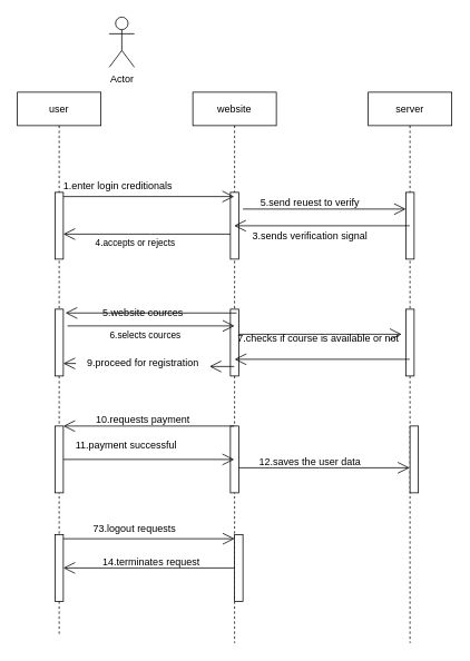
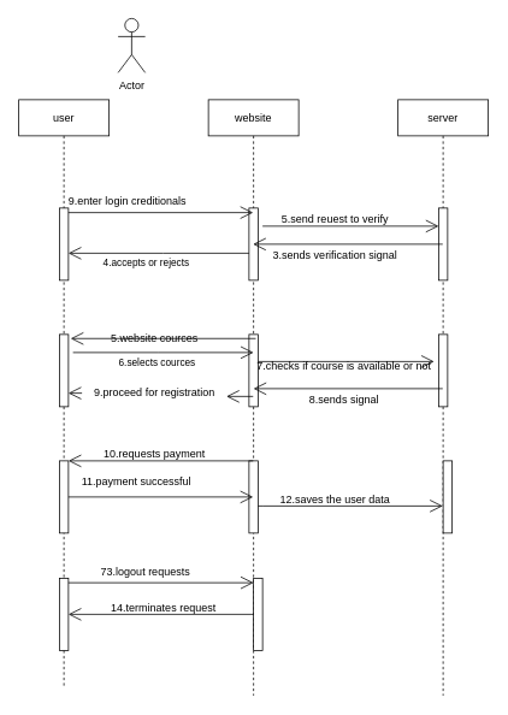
  <mxCell id="0" />
  <mxCell id="1" parent="0" />
  <mxCell id="2" value="Actor" style="shape=umlActor;verticalLabelPosition=bottom;verticalAlign=top;html=1;" vertex="1" parent="1"><mxGeometry x="130" y="20" width="30" height="60" as="geometry" /></mxCell>
  <mxCell id="3" value="user" style="shape=umlLifeline;perimeter=lifelinePerimeter;whiteSpace=wrap;html=1;container=1;dropTarget=0;collapsible=0;recursiveResize=0;outlineConnect=0;portConstraint=eastwest;newEdgeStyle={&quot;curved&quot;:0,&quot;rounded&quot;:0};" vertex="1" parent="1"><mxGeometry x="20" y="110" width="100" height="650" as="geometry" /></mxCell>
  <mxCell id="4" value="" style="html=1;points=[[0,0,0,0,5],[0,1,0,0,-5],[1,0,0,0,5],[1,1,0,0,-5]];perimeter=orthogonalPerimeter;outlineConnect=0;targetShapes=umlLifeline;portConstraint=eastwest;newEdgeStyle={&quot;curved&quot;:0,&quot;rounded&quot;:0};" vertex="1" parent="3"><mxGeometry x="45" y="120" width="10" height="80" as="geometry" /></mxCell>
  <mxCell id="5" value="" style="html=1;points=[[0,0,0,0,5],[0,1,0,0,-5],[1,0,0,0,5],[1,1,0,0,-5]];perimeter=orthogonalPerimeter;outlineConnect=0;targetShapes=umlLifeline;portConstraint=eastwest;newEdgeStyle={&quot;curved&quot;:0,&quot;rounded&quot;:0};" vertex="1" parent="3"><mxGeometry x="45" y="260" width="10" height="80" as="geometry" /></mxCell>
  <mxCell id="6" value="" style="html=1;points=[[0,0,0,0,5],[0,1,0,0,-5],[1,0,0,0,5],[1,1,0,0,-5]];perimeter=orthogonalPerimeter;outlineConnect=0;targetShapes=umlLifeline;portConstraint=eastwest;newEdgeStyle={&quot;curved&quot;:0,&quot;rounded&quot;:0};" vertex="1" parent="3"><mxGeometry x="45" y="400" width="10" height="80" as="geometry" /></mxCell>
  <mxCell id="7" value="" style="html=1;points=[[0,0,0,0,5],[0,1,0,0,-5],[1,0,0,0,5],[1,1,0,0,-5]];perimeter=orthogonalPerimeter;outlineConnect=0;targetShapes=umlLifeline;portConstraint=eastwest;newEdgeStyle={&quot;curved&quot;:0,&quot;rounded&quot;:0};" vertex="1" parent="3"><mxGeometry x="45" y="530" width="10" height="80" as="geometry" /></mxCell>
  <mxCell id="8" value="website" style="shape=umlLifeline;perimeter=lifelinePerimeter;whiteSpace=wrap;html=1;container=1;dropTarget=0;collapsible=0;recursiveResize=0;outlineConnect=0;portConstraint=eastwest;newEdgeStyle={&quot;curved&quot;:0,&quot;rounded&quot;:0};" vertex="1" parent="1"><mxGeometry x="230" y="110" width="100" height="660" as="geometry" /></mxCell>
  <mxCell id="9" value="" style="html=1;points=[[0,0,0,0,5],[0,1,0,0,-5],[1,0,0,0,5],[1,1,0,0,-5]];perimeter=orthogonalPerimeter;outlineConnect=0;targetShapes=umlLifeline;portConstraint=eastwest;newEdgeStyle={&quot;curved&quot;:0,&quot;rounded&quot;:0};" vertex="1" parent="8"><mxGeometry x="45" y="120" width="10" height="80" as="geometry" /></mxCell>
  <mxCell id="10" value="" style="html=1;points=[[0,0,0,0,5],[0,1,0,0,-5],[1,0,0,0,5],[1,1,0,0,-5]];perimeter=orthogonalPerimeter;outlineConnect=0;targetShapes=umlLifeline;portConstraint=eastwest;newEdgeStyle={&quot;curved&quot;:0,&quot;rounded&quot;:0};" vertex="1" parent="8"><mxGeometry x="45" y="260" width="10" height="80" as="geometry" /></mxCell>
  <mxCell id="11" value="" style="html=1;points=[[0,0,0,0,5],[0,1,0,0,-5],[1,0,0,0,5],[1,1,0,0,-5]];perimeter=orthogonalPerimeter;outlineConnect=0;targetShapes=umlLifeline;portConstraint=eastwest;newEdgeStyle={&quot;curved&quot;:0,&quot;rounded&quot;:0};" vertex="1" parent="8"><mxGeometry x="45" y="400" width="10" height="80" as="geometry" /></mxCell>
  <mxCell id="12" value="" style="html=1;points=[[0,0,0,0,5],[0,1,0,0,-5],[1,0,0,0,5],[1,1,0,0,-5]];perimeter=orthogonalPerimeter;outlineConnect=0;targetShapes=umlLifeline;portConstraint=eastwest;newEdgeStyle={&quot;curved&quot;:0,&quot;rounded&quot;:0};" vertex="1" parent="8"><mxGeometry x="50" y="530" width="10" height="80" as="geometry" /></mxCell>
  <mxCell id="13" value="server" style="shape=umlLifeline;perimeter=lifelinePerimeter;whiteSpace=wrap;html=1;container=1;dropTarget=0;collapsible=0;recursiveResize=0;outlineConnect=0;portConstraint=eastwest;newEdgeStyle={&quot;curved&quot;:0,&quot;rounded&quot;:0};" vertex="1" parent="1"><mxGeometry x="440" y="110" width="100" height="660" as="geometry" /></mxCell>
  <mxCell id="14" value="" style="html=1;points=[[0,0,0,0,5],[0,1,0,0,-5],[1,0,0,0,5],[1,1,0,0,-5]];perimeter=orthogonalPerimeter;outlineConnect=0;targetShapes=umlLifeline;portConstraint=eastwest;newEdgeStyle={&quot;curved&quot;:0,&quot;rounded&quot;:0};" vertex="1" parent="13"><mxGeometry x="45" y="120" width="10" height="80" as="geometry" /></mxCell>
  <mxCell id="15" value="" style="html=1;points=[[0,0,0,0,5],[0,1,0,0,-5],[1,0,0,0,5],[1,1,0,0,-5]];perimeter=orthogonalPerimeter;outlineConnect=0;targetShapes=umlLifeline;portConstraint=eastwest;newEdgeStyle={&quot;curved&quot;:0,&quot;rounded&quot;:0};" vertex="1" parent="13"><mxGeometry x="45" y="260" width="10" height="80" as="geometry" /></mxCell>
  <mxCell id="16" value="" style="html=1;points=[[0,0,0,0,5],[0,1,0,0,-5],[1,0,0,0,5],[1,1,0,0,-5]];perimeter=orthogonalPerimeter;outlineConnect=0;targetShapes=umlLifeline;portConstraint=eastwest;newEdgeStyle={&quot;curved&quot;:0,&quot;rounded&quot;:0};" vertex="1" parent="13"><mxGeometry x="50" y="400" width="10" height="80" as="geometry" /></mxCell>
  <mxCell id="17" value="" style="endArrow=open;endFill=1;endSize=12;html=1;rounded=0;exitX=1;exitY=0;exitDx=0;exitDy=5;exitPerimeter=0;" edge="1" parent="1" source="4" target="8"><mxGeometry width="160" relative="1" as="geometry"><mxPoint x="90" y="250" as="sourcePoint" /><mxPoint x="250" y="250" as="targetPoint" /></mxGeometry></mxCell>
  <mxCell id="18" value="" style="endArrow=open;endFill=1;endSize=12;html=1;rounded=0;" edge="1" parent="1"><mxGeometry width="160" relative="1" as="geometry"><mxPoint x="290" y="250" as="sourcePoint" /><mxPoint x="485" y="250" as="targetPoint" /><Array as="points"><mxPoint x="395" y="250" /></Array></mxGeometry></mxCell>
  <mxCell id="19" value="" style="endArrow=open;endFill=1;endSize=12;html=1;rounded=0;" edge="1" parent="1" source="9" target="4"><mxGeometry width="160" relative="1" as="geometry"><mxPoint x="120" y="280" as="sourcePoint" /><mxPoint x="325" y="280" as="targetPoint" /><Array as="points"><mxPoint x="180" y="280" /></Array></mxGeometry></mxCell>
  <mxCell id="20" value="4.accepts or rejects" style="edgeLabel;html=1;align=center;verticalAlign=middle;resizable=0;points=[];" vertex="1" connectable="0" parent="19"><mxGeometry x="0.27" y="4" relative="1" as="geometry"><mxPoint x="12" y="6" as="offset" /></mxGeometry></mxCell>
  <mxCell id="21" value="" style="endArrow=open;endFill=1;endSize=12;html=1;rounded=0;" edge="1" parent="1"><mxGeometry width="160" relative="1" as="geometry"><mxPoint x="489.5" y="270" as="sourcePoint" /><mxPoint x="279.5" y="270" as="targetPoint" /></mxGeometry></mxCell>
- <mxCell id="22" value="1.enter login creditionals" style="text;html=1;align=center;verticalAlign=middle;resizable=0;points=[];autosize=1;strokeColor=none;fillColor=none;" vertex="1" parent="1"><mxGeometry x="65" y="208" width="150" height="30" as="geometry" /></mxCell>
+ <mxCell id="22" value="9.enter login creditionals" style="text;html=1;align=center;verticalAlign=middle;resizable=0;points=[];autosize=1;strokeColor=none;fillColor=none;" vertex="1" parent="1"><mxGeometry x="65" y="208" width="150" height="30" as="geometry" /></mxCell>
  <mxCell id="23" value="5.send reuest to verify" style="text;html=1;align=center;verticalAlign=middle;resizable=0;points=[];autosize=1;strokeColor=none;fillColor=none;" vertex="1" parent="1"><mxGeometry x="300" y="228" width="140" height="30" as="geometry" /></mxCell>
  <mxCell id="24" value="3.sends verification signal" style="text;html=1;align=center;verticalAlign=middle;resizable=0;points=[];autosize=1;strokeColor=none;fillColor=none;" vertex="1" parent="1"><mxGeometry x="290" y="268" width="160" height="30" as="geometry" /></mxCell>
  <mxCell id="25" value="" style="endArrow=open;endFill=1;endSize=12;html=1;rounded=0;" edge="1" parent="1" source="45" target="5"><mxGeometry width="160" relative="1" as="geometry"><mxPoint x="270" y="310" as="sourcePoint" /><mxPoint x="430" y="310" as="targetPoint" /></mxGeometry></mxCell>
  <mxCell id="26" value="5.website cources" style="text;html=1;align=center;verticalAlign=middle;resizable=0;points=[];autosize=1;strokeColor=none;fillColor=none;" vertex="1" parent="1"><mxGeometry x="110" y="360" width="120" height="30" as="geometry" /></mxCell>
  <mxCell id="27" value="" style="endArrow=open;endFill=1;endSize=12;html=1;rounded=0;" edge="1" parent="1" source="13"><mxGeometry width="160" relative="1" as="geometry"><mxPoint x="340" y="430" as="sourcePoint" /><mxPoint x="280" y="430" as="targetPoint" /></mxGeometry></mxCell>
  <mxCell id="28" value="" style="endArrow=open;endFill=1;endSize=12;html=1;rounded=0;" edge="1" parent="1" source="10"><mxGeometry width="160" relative="1" as="geometry"><mxPoint x="300" y="400" as="sourcePoint" /><mxPoint x="480" y="400" as="targetPoint" /><Array as="points"><mxPoint x="405" y="400" /></Array></mxGeometry></mxCell>
  <mxCell id="29" value="7.checks if course is available or not" style="text;html=1;align=center;verticalAlign=middle;resizable=0;points=[];autosize=1;strokeColor=none;fillColor=none;" vertex="1" parent="1"><mxGeometry x="270" y="390" width="220" height="30" as="geometry" /></mxCell>
+ <mxCell id="30" value="8.sends signal" style="text;html=1;align=center;verticalAlign=middle;resizable=0;points=[];autosize=1;strokeColor=none;fillColor=none;" vertex="1" parent="1"><mxGeometry x="330" y="428" width="100" height="30" as="geometry" /></mxCell>
  <mxCell id="31" value="" style="endArrow=open;endFill=1;endSize=12;html=1;rounded=0;" edge="1" parent="1"><mxGeometry width="160" relative="1" as="geometry"><mxPoint x="80" y="390" as="sourcePoint" /><mxPoint x="280" y="390" as="targetPoint" /><Array as="points"><mxPoint x="175" y="390" /></Array></mxGeometry></mxCell>
  <mxCell id="32" value="6.selects cources" style="edgeLabel;html=1;align=center;verticalAlign=middle;resizable=0;points=[];" vertex="1" connectable="0" parent="31"><mxGeometry x="0.132" y="-5" relative="1" as="geometry"><mxPoint x="-21" y="5" as="offset" /></mxGeometry></mxCell>
  <mxCell id="33" value="" style="endArrow=open;endFill=1;endSize=12;html=1;rounded=0;exitX=0;exitY=1;exitDx=0;exitDy=-5;exitPerimeter=0;" edge="1" parent="1"><mxGeometry width="160" relative="1" as="geometry"><mxPoint x="282.5" y="374.5" as="sourcePoint" /><mxPoint x="77.5" y="374.5" as="targetPoint" /></mxGeometry></mxCell>
  <mxCell id="34" value="" style="endArrow=open;endFill=1;endSize=12;html=1;rounded=0;" edge="1" parent="1" source="8" target="6"><mxGeometry width="160" relative="1" as="geometry"><mxPoint x="120" y="550" as="sourcePoint" /><mxPoint x="140" y="550" as="targetPoint" /><Array as="points" /></mxGeometry></mxCell>
  <mxCell id="35" value="10.requests payment" style="text;html=1;align=center;verticalAlign=middle;resizable=0;points=[];autosize=1;strokeColor=none;fillColor=none;" vertex="1" parent="1"><mxGeometry x="100" y="488" width="140" height="30" as="geometry" /></mxCell>
  <mxCell id="36" value="" style="endArrow=open;endFill=1;endSize=12;html=1;rounded=0;" edge="1" parent="1" source="6" target="8"><mxGeometry width="160" relative="1" as="geometry"><mxPoint x="270" y="410" as="sourcePoint" /><mxPoint x="430" y="410" as="targetPoint" /></mxGeometry></mxCell>
  <mxCell id="37" value="11.payment successful" style="text;html=1;align=center;verticalAlign=middle;resizable=0;points=[];autosize=1;strokeColor=none;fillColor=none;" vertex="1" parent="1"><mxGeometry x="80" y="518" width="140" height="30" as="geometry" /></mxCell>
  <mxCell id="38" value="" style="endArrow=open;endFill=1;endSize=12;html=1;rounded=0;" edge="1" parent="1" source="11" target="13"><mxGeometry width="160" relative="1" as="geometry"><mxPoint x="340" y="520" as="sourcePoint" /><mxPoint x="140" y="520" as="targetPoint" /><Array as="points"><mxPoint x="290" y="560" /></Array></mxGeometry></mxCell>
  <mxCell id="39" value="12.saves the user data" style="text;html=1;align=center;verticalAlign=middle;resizable=0;points=[];autosize=1;strokeColor=none;fillColor=none;" vertex="1" parent="1"><mxGeometry x="300" y="538" width="140" height="30" as="geometry" /></mxCell>
  <mxCell id="40" value="" style="endArrow=open;endFill=1;endSize=12;html=1;rounded=0;exitX=1;exitY=0;exitDx=0;exitDy=5;exitPerimeter=0;entryX=0;entryY=0;entryDx=0;entryDy=5;entryPerimeter=0;" edge="1" parent="1" source="7" target="12"><mxGeometry width="160" relative="1" as="geometry"><mxPoint x="80" y="650" as="sourcePoint" /><mxPoint x="240" y="650" as="targetPoint" /></mxGeometry></mxCell>
  <mxCell id="41" value="73.logout requests" style="text;html=1;align=center;verticalAlign=middle;resizable=0;points=[];autosize=1;strokeColor=none;fillColor=none;" vertex="1" parent="1"><mxGeometry x="100" y="618" width="120" height="30" as="geometry" /></mxCell>
  <mxCell id="42" value="" style="endArrow=open;endFill=1;endSize=12;html=1;rounded=0;" edge="1" parent="1" source="12" target="7"><mxGeometry width="160" relative="1" as="geometry"><mxPoint x="270" y="510" as="sourcePoint" /><mxPoint x="430" y="510" as="targetPoint" /></mxGeometry></mxCell>
  <mxCell id="43" value="14.terminates request" style="text;html=1;align=center;verticalAlign=middle;resizable=0;points=[];autosize=1;strokeColor=none;fillColor=none;" vertex="1" parent="1"><mxGeometry x="110" y="658" width="140" height="30" as="geometry" /></mxCell>
  <mxCell id="44" value="" style="endArrow=open;endFill=1;endSize=12;html=1;rounded=0;" edge="1" parent="1" source="8" target="45"><mxGeometry width="160" relative="1" as="geometry"><mxPoint x="280" y="440" as="sourcePoint" /><mxPoint x="75" y="440" as="targetPoint" /></mxGeometry></mxCell>
  <mxCell id="45" value="9.proceed for registration" style="text;html=1;align=center;verticalAlign=middle;resizable=0;points=[];autosize=1;strokeColor=none;fillColor=none;" vertex="1" parent="1"><mxGeometry x="90" y="420" width="160" height="30" as="geometry" /></mxCell>
